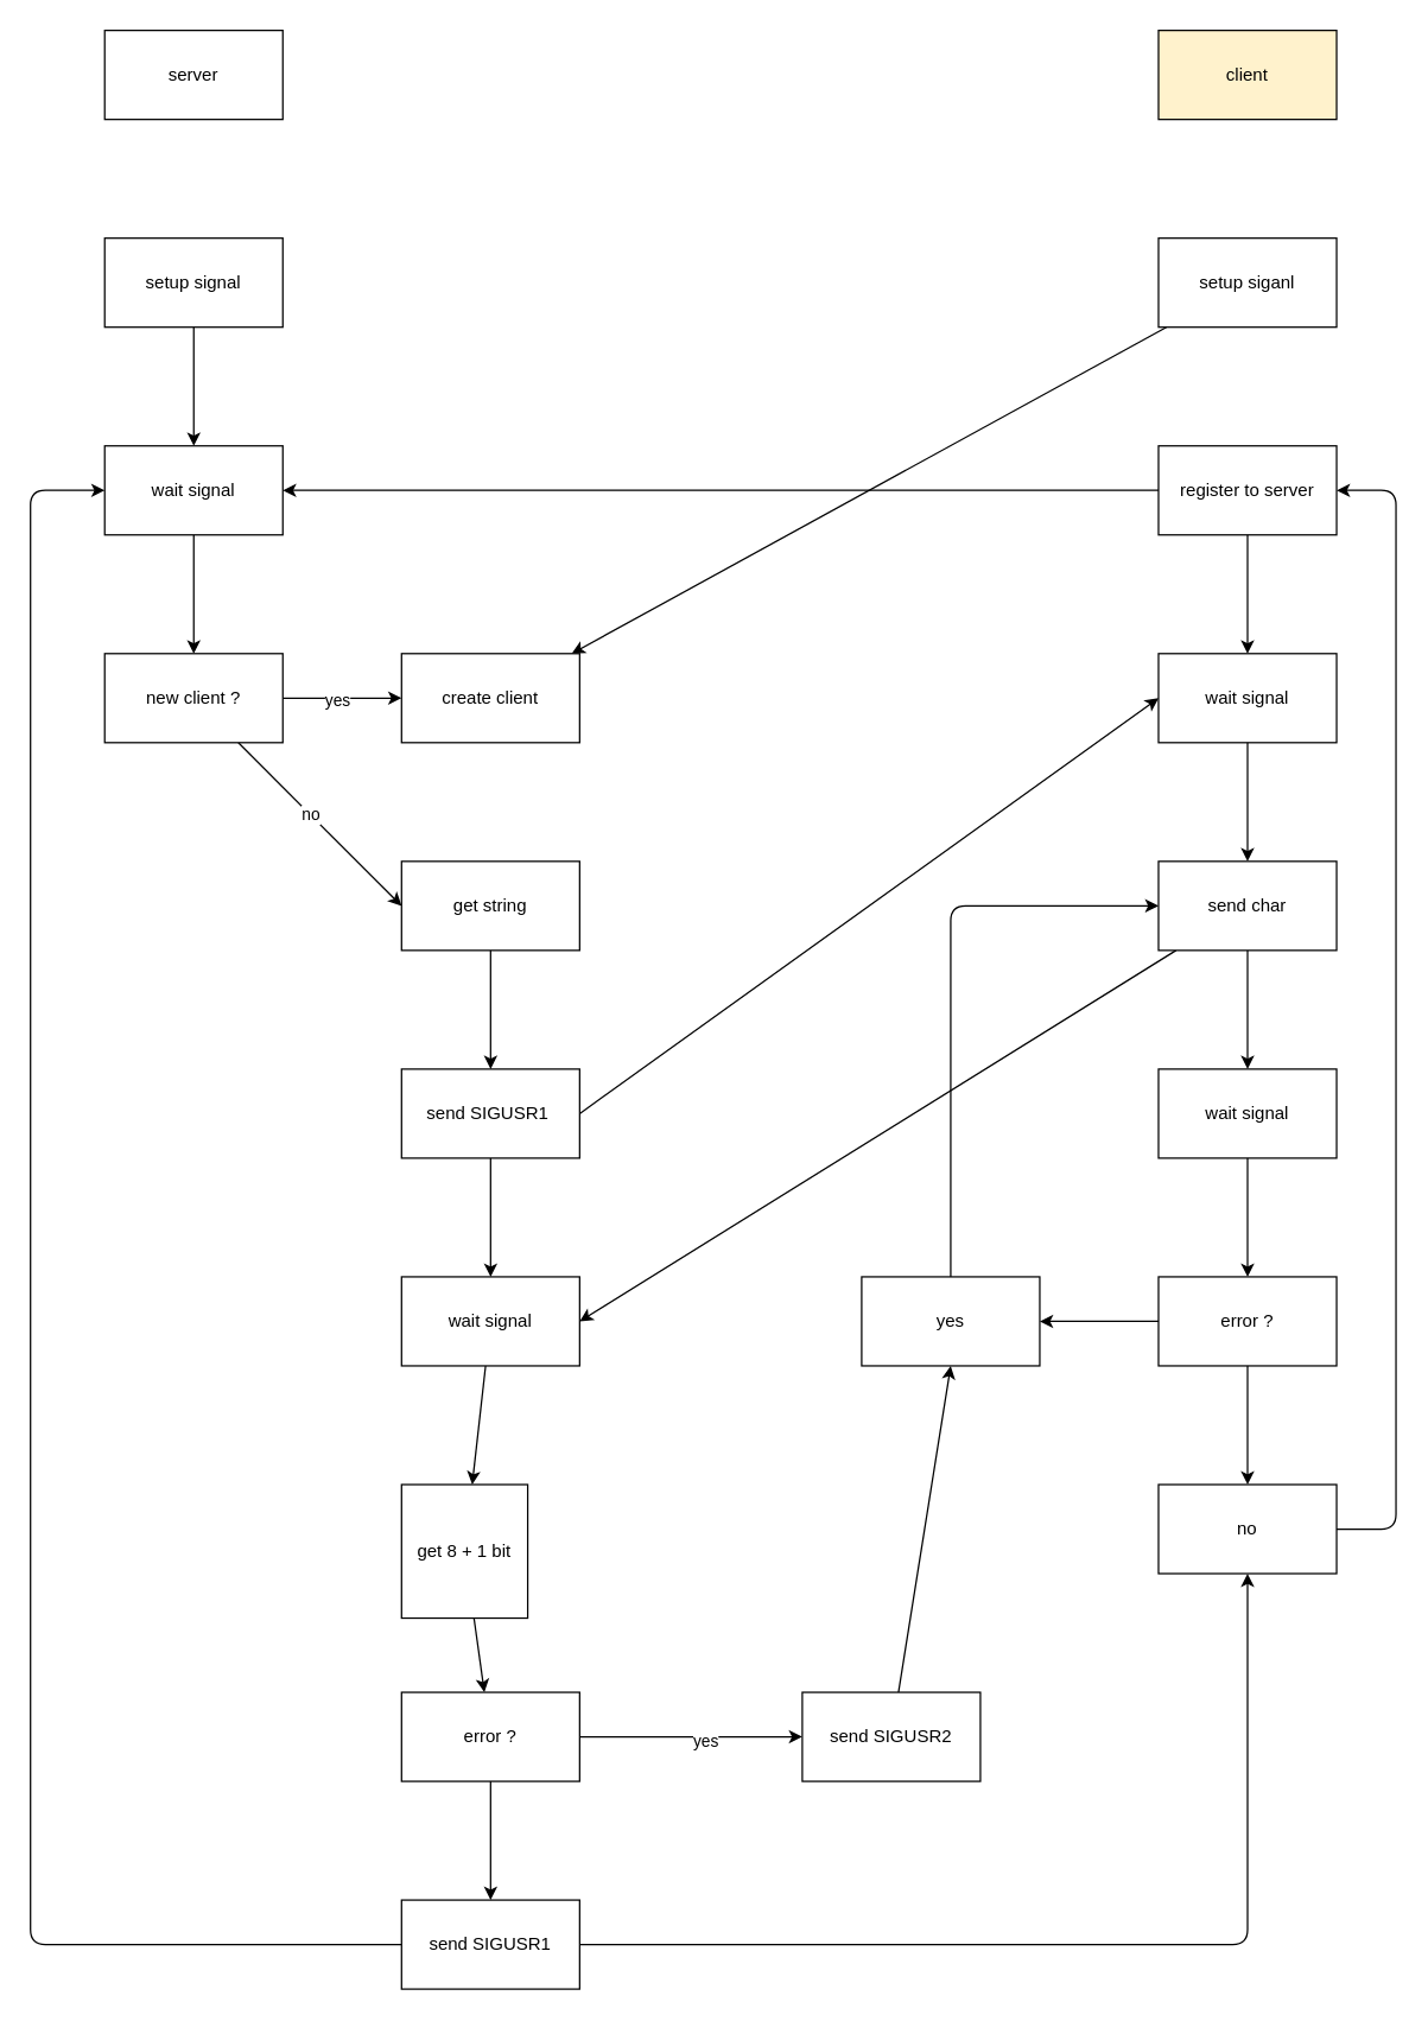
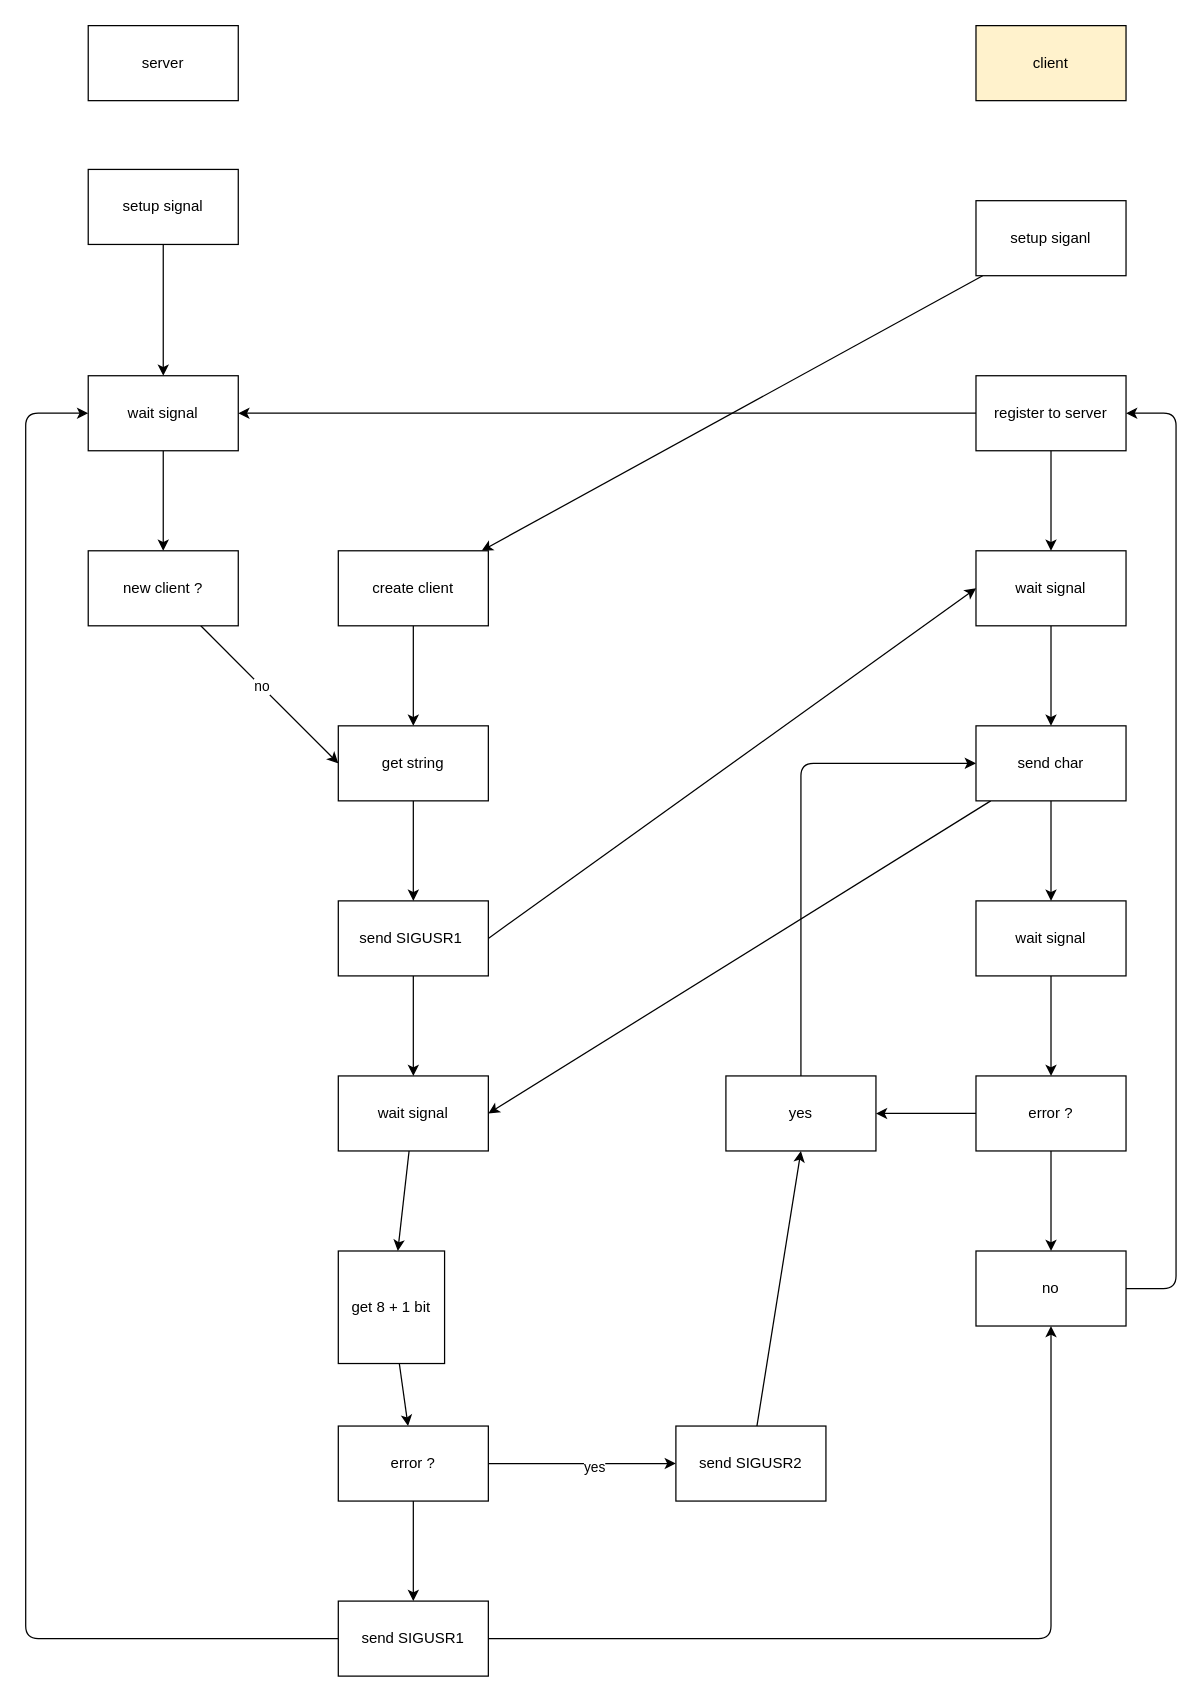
  <mxCell id="0" />
  <mxCell id="1" parent="0" />
  <mxCell id="2" value="server" style="rounded=0;whiteSpace=wrap;html=1;" vertex="1" parent="1"><mxGeometry x="70" width="120" height="60" as="geometry" y="20" /></mxCell>
  <mxCell id="3" value="" style="edgeStyle=none;html=1;" edge="1" parent="1" source="4" target="6"><mxGeometry relative="1" as="geometry" /></mxCell>
- <mxCell id="4" value="setup signal" style="whiteSpace=wrap;html=1;rounded=0;" vertex="1" parent="1"><mxGeometry x="70" y="160" width="120" height="60" as="geometry" /></mxCell>
+ <mxCell id="4" value="setup signal" style="whiteSpace=wrap;html=1;rounded=0;" vertex="1" parent="1"><mxGeometry x="70" y="135" width="120" height="60" as="geometry" /></mxCell>
  <mxCell id="5" value="" style="edgeStyle=none;html=1;" edge="1" parent="1" source="6" target="17"><mxGeometry relative="1" as="geometry" /></mxCell>
  <mxCell id="6" value="wait signal" style="whiteSpace=wrap;html=1;rounded=0;" vertex="1" parent="1"><mxGeometry x="70" y="300" width="120" height="60" as="geometry" /></mxCell>
  <mxCell id="7" value="client" style="rounded=0;whiteSpace=wrap;html=1;fillColor=#fff2cc;" vertex="1" parent="1"><mxGeometry x="780" width="120" height="60" as="geometry" y="20" /></mxCell>
  <mxCell id="8" value="" style="edgeStyle=none;html=1;" edge="1" parent="1" source="9" target="19"><mxGeometry relative="1" as="geometry" /></mxCell>
  <mxCell id="9" value="setup siganl" style="whiteSpace=wrap;html=1;rounded=0;" vertex="1" parent="1"><mxGeometry x="780" y="160" width="120" height="60" as="geometry" /></mxCell>
  <mxCell id="10" style="edgeStyle=none;html=1;entryX=1;entryY=0.5;entryDx=0;entryDy=0;" edge="1" parent="1" source="12" target="6"><mxGeometry relative="1" as="geometry" /></mxCell>
  <mxCell id="11" value="" style="edgeStyle=none;html=1;" edge="1" parent="1" source="12" target="26"><mxGeometry relative="1" as="geometry" /></mxCell>
  <mxCell id="12" value="register to server" style="whiteSpace=wrap;html=1;rounded=0;" vertex="1" parent="1"><mxGeometry x="780" y="300" width="120" height="60" as="geometry" /></mxCell>
- <mxCell id="13" value="" style="edgeStyle=none;html=1;" edge="1" parent="1" source="17" target="19"><mxGeometry relative="1" as="geometry" /></mxCell>
- <mxCell id="14" value="yes" style="edgeLabel;html=1;align=center;verticalAlign=middle;resizable=0;points=[];" vertex="1" connectable="0" parent="13"><mxGeometry x="-0.1" y="-1" relative="1" as="geometry"><mxPoint as="offset" /></mxGeometry></mxCell>
  <mxCell id="15" style="edgeStyle=none;html=1;entryX=0;entryY=0.5;entryDx=0;entryDy=0;" edge="1" parent="1" source="17" target="21"><mxGeometry relative="1" as="geometry" /></mxCell>
  <mxCell id="16" value="no" style="edgeLabel;html=1;align=center;verticalAlign=middle;resizable=0;points=[];" vertex="1" connectable="0" parent="15"><mxGeometry x="-0.127" relative="1" as="geometry"><mxPoint as="offset" /></mxGeometry></mxCell>
  <mxCell id="17" value="new client ?" style="whiteSpace=wrap;html=1;rounded=0;" vertex="1" parent="1"><mxGeometry x="70" y="440" width="120" height="60" as="geometry" /></mxCell>
+ <mxCell id="18" value="" style="edgeStyle=none;html=1;" edge="1" parent="1" source="19" target="21"><mxGeometry relative="1" as="geometry" /></mxCell>
  <mxCell id="19" value="create client" style="whiteSpace=wrap;html=1;rounded=0;" vertex="1" parent="1"><mxGeometry x="270" y="440" width="120" height="60" as="geometry" /></mxCell>
  <mxCell id="20" value="" style="edgeStyle=none;html=1;" edge="1" parent="1" source="21" target="24"><mxGeometry relative="1" as="geometry" /></mxCell>
  <mxCell id="21" value="get string" style="whiteSpace=wrap;html=1;rounded=0;" vertex="1" parent="1"><mxGeometry x="270" y="580" width="120" height="60" as="geometry" /></mxCell>
  <mxCell id="22" style="edgeStyle=none;html=1;entryX=0;entryY=0.5;entryDx=0;entryDy=0;exitX=1;exitY=0.5;exitDx=0;exitDy=0;" edge="1" parent="1" source="24" target="26"><mxGeometry relative="1" as="geometry" /></mxCell>
  <mxCell id="23" value="" style="edgeStyle=none;html=1;" edge="1" parent="1" source="24" target="28"><mxGeometry relative="1" as="geometry" /></mxCell>
  <mxCell id="24" value="send SIGUSR1&amp;nbsp;" style="whiteSpace=wrap;html=1;rounded=0;" vertex="1" parent="1"><mxGeometry x="270" y="720" width="120" height="60" as="geometry" /></mxCell>
  <mxCell id="25" value="" style="edgeStyle=none;html=1;" edge="1" parent="1" source="26" target="39"><mxGeometry relative="1" as="geometry" /></mxCell>
  <mxCell id="26" value="wait signal" style="whiteSpace=wrap;html=1;rounded=0;" vertex="1" parent="1"><mxGeometry x="780" y="440" width="120" height="60" as="geometry" /></mxCell>
  <mxCell id="27" value="" style="edgeStyle=none;html=1;" edge="1" parent="1" source="28" target="30"><mxGeometry relative="1" as="geometry" /></mxCell>
  <mxCell id="28" value="wait signal" style="whiteSpace=wrap;html=1;rounded=0;" vertex="1" parent="1"><mxGeometry x="270" y="860" width="120" height="60" as="geometry" /></mxCell>
  <mxCell id="29" value="" style="edgeStyle=none;html=1;" edge="1" parent="1" source="30" target="34"><mxGeometry relative="1" as="geometry" /></mxCell>
  <mxCell id="30" value="get 8 + 1 bit" style="whiteSpace=wrap;html=1;rounded=0;" vertex="1" parent="1"><mxGeometry x="270" y="1000" width="85" height="90" as="geometry" /></mxCell>
  <mxCell id="31" value="" style="edgeStyle=none;html=1;" edge="1" parent="1" source="34" target="36"><mxGeometry relative="1" as="geometry" /></mxCell>
  <mxCell id="32" value="yes" style="edgeLabel;html=1;align=center;verticalAlign=middle;resizable=0;points=[];" vertex="1" connectable="0" parent="31"><mxGeometry x="0.125" y="-2" relative="1" as="geometry"><mxPoint as="offset" /></mxGeometry></mxCell>
  <mxCell id="33" value="" style="edgeStyle=none;html=1;" edge="1" parent="1" source="34" target="51"><mxGeometry relative="1" as="geometry" /></mxCell>
  <mxCell id="34" value="error ?" style="whiteSpace=wrap;html=1;rounded=0;" vertex="1" parent="1"><mxGeometry x="270" y="1140" width="120" height="60" as="geometry" /></mxCell>
  <mxCell id="35" style="edgeStyle=none;html=1;entryX=0.5;entryY=1;entryDx=0;entryDy=0;" edge="1" parent="1" source="36" target="46"><mxGeometry relative="1" as="geometry" /></mxCell>
  <mxCell id="36" value="send SIGUSR2" style="whiteSpace=wrap;html=1;rounded=0;" vertex="1" parent="1"><mxGeometry x="540" y="1140" width="120" height="60" as="geometry" /></mxCell>
  <mxCell id="37" style="edgeStyle=none;html=1;entryX=1;entryY=0.5;entryDx=0;entryDy=0;" edge="1" parent="1" source="39" target="28"><mxGeometry relative="1" as="geometry" /></mxCell>
  <mxCell id="38" value="" style="edgeStyle=none;html=1;" edge="1" parent="1" source="39" target="41"><mxGeometry relative="1" as="geometry" /></mxCell>
  <mxCell id="39" value="send char" style="whiteSpace=wrap;html=1;rounded=0;" vertex="1" parent="1"><mxGeometry x="780" y="580" width="120" height="60" as="geometry" /></mxCell>
  <mxCell id="40" value="" style="edgeStyle=none;html=1;" edge="1" parent="1" source="41" target="44"><mxGeometry relative="1" as="geometry" /></mxCell>
  <mxCell id="41" value="wait signal" style="whiteSpace=wrap;html=1;rounded=0;" vertex="1" parent="1"><mxGeometry x="780" y="720" width="120" height="60" as="geometry" /></mxCell>
  <mxCell id="42" value="" style="edgeStyle=none;html=1;" edge="1" parent="1" source="44" target="46"><mxGeometry relative="1" as="geometry" /></mxCell>
  <mxCell id="43" value="" style="edgeStyle=none;html=1;" edge="1" parent="1" source="44" target="48"><mxGeometry relative="1" as="geometry" /></mxCell>
  <mxCell id="44" value="error ?" style="whiteSpace=wrap;html=1;rounded=0;" vertex="1" parent="1"><mxGeometry x="780" y="860" width="120" height="60" as="geometry" /></mxCell>
  <mxCell id="45" style="edgeStyle=none;html=1;entryX=0;entryY=0.5;entryDx=0;entryDy=0;" edge="1" parent="1" source="46" target="39"><mxGeometry relative="1" as="geometry"><Array as="points"><mxPoint x="640" y="610" /></Array></mxGeometry></mxCell>
  <mxCell id="46" value="yes" style="whiteSpace=wrap;html=1;rounded=0;" vertex="1" parent="1"><mxGeometry x="580" y="860" width="120" height="60" as="geometry" /></mxCell>
  <mxCell id="47" style="edgeStyle=none;html=1;entryX=1;entryY=0.5;entryDx=0;entryDy=0;exitX=1;exitY=0.5;exitDx=0;exitDy=0;" edge="1" parent="1" source="48" target="12"><mxGeometry relative="1" as="geometry"><Array as="points"><mxPoint x="940" y="1030" /><mxPoint x="940" y="330" /></Array></mxGeometry></mxCell>
  <mxCell id="48" value="no" style="whiteSpace=wrap;html=1;rounded=0;" vertex="1" parent="1"><mxGeometry x="780" y="1000" width="120" height="60" as="geometry" /></mxCell>
  <mxCell id="49" style="edgeStyle=none;html=1;entryX=0.5;entryY=1;entryDx=0;entryDy=0;" edge="1" parent="1" source="51" target="48"><mxGeometry relative="1" as="geometry"><Array as="points"><mxPoint x="840" y="1310" /></Array></mxGeometry></mxCell>
  <mxCell id="50" style="edgeStyle=none;html=1;entryX=0;entryY=0.5;entryDx=0;entryDy=0;" edge="1" parent="1" source="51" target="6"><mxGeometry relative="1" as="geometry"><Array as="points"><mxPoint x="20" y="1310" /><mxPoint x="20" y="330" /></Array></mxGeometry></mxCell>
  <mxCell id="51" value="send SIGUSR1" style="whiteSpace=wrap;html=1;rounded=0;" vertex="1" parent="1"><mxGeometry x="270" y="1280" width="120" height="60" as="geometry" /></mxCell>
